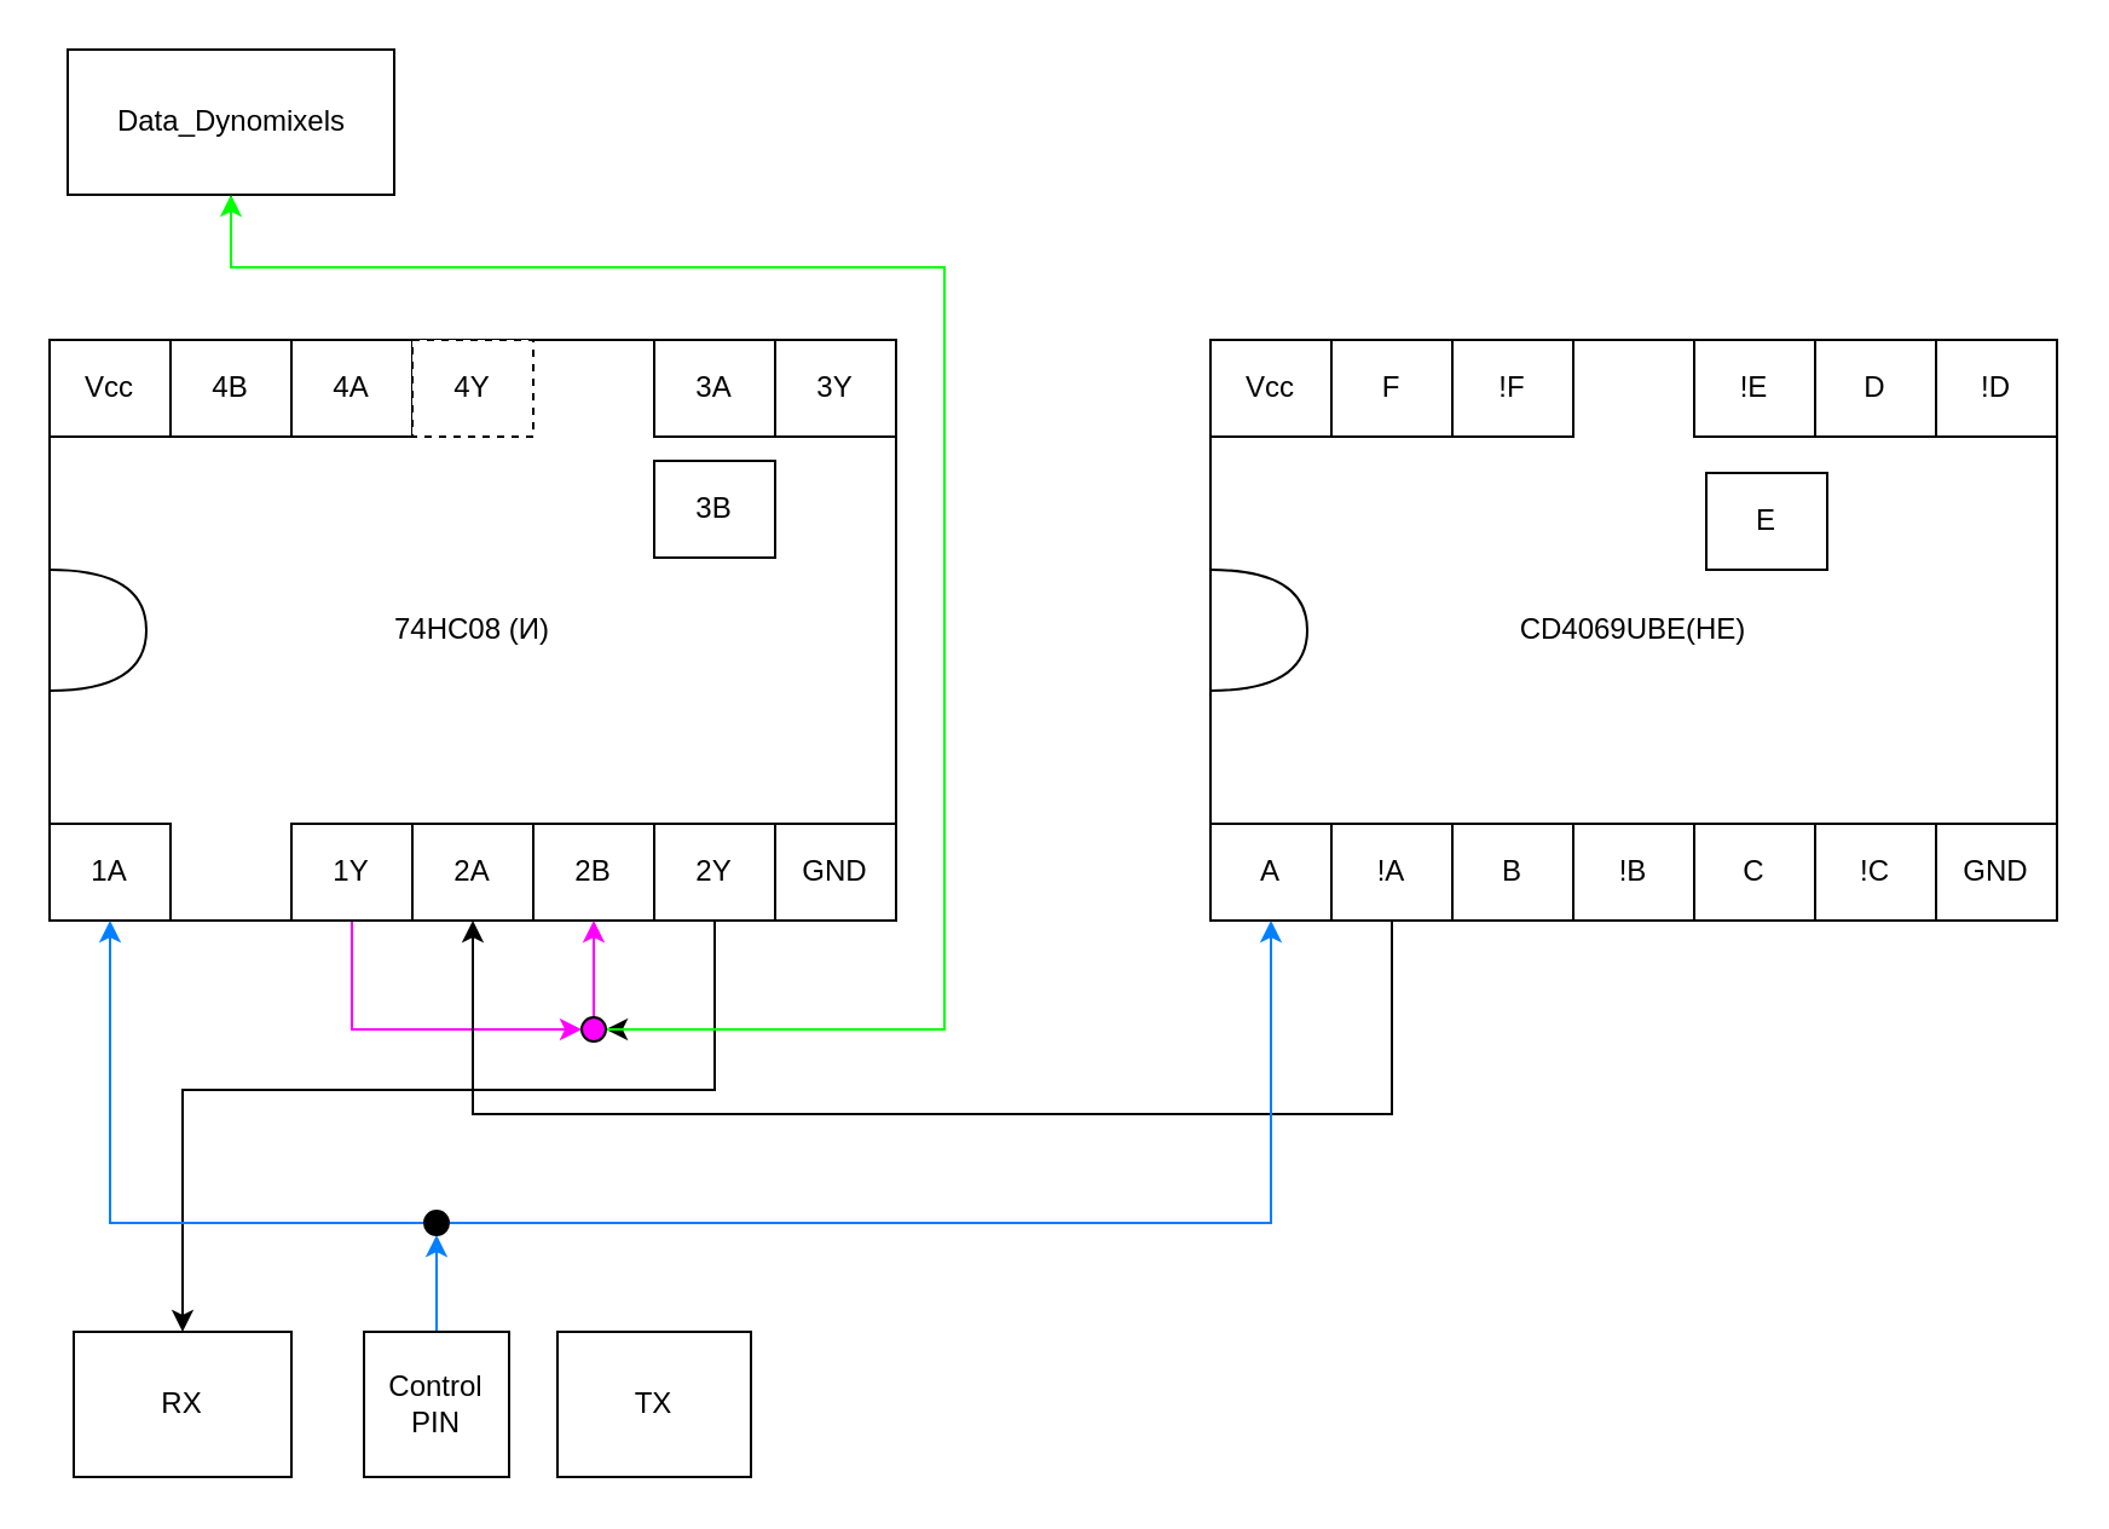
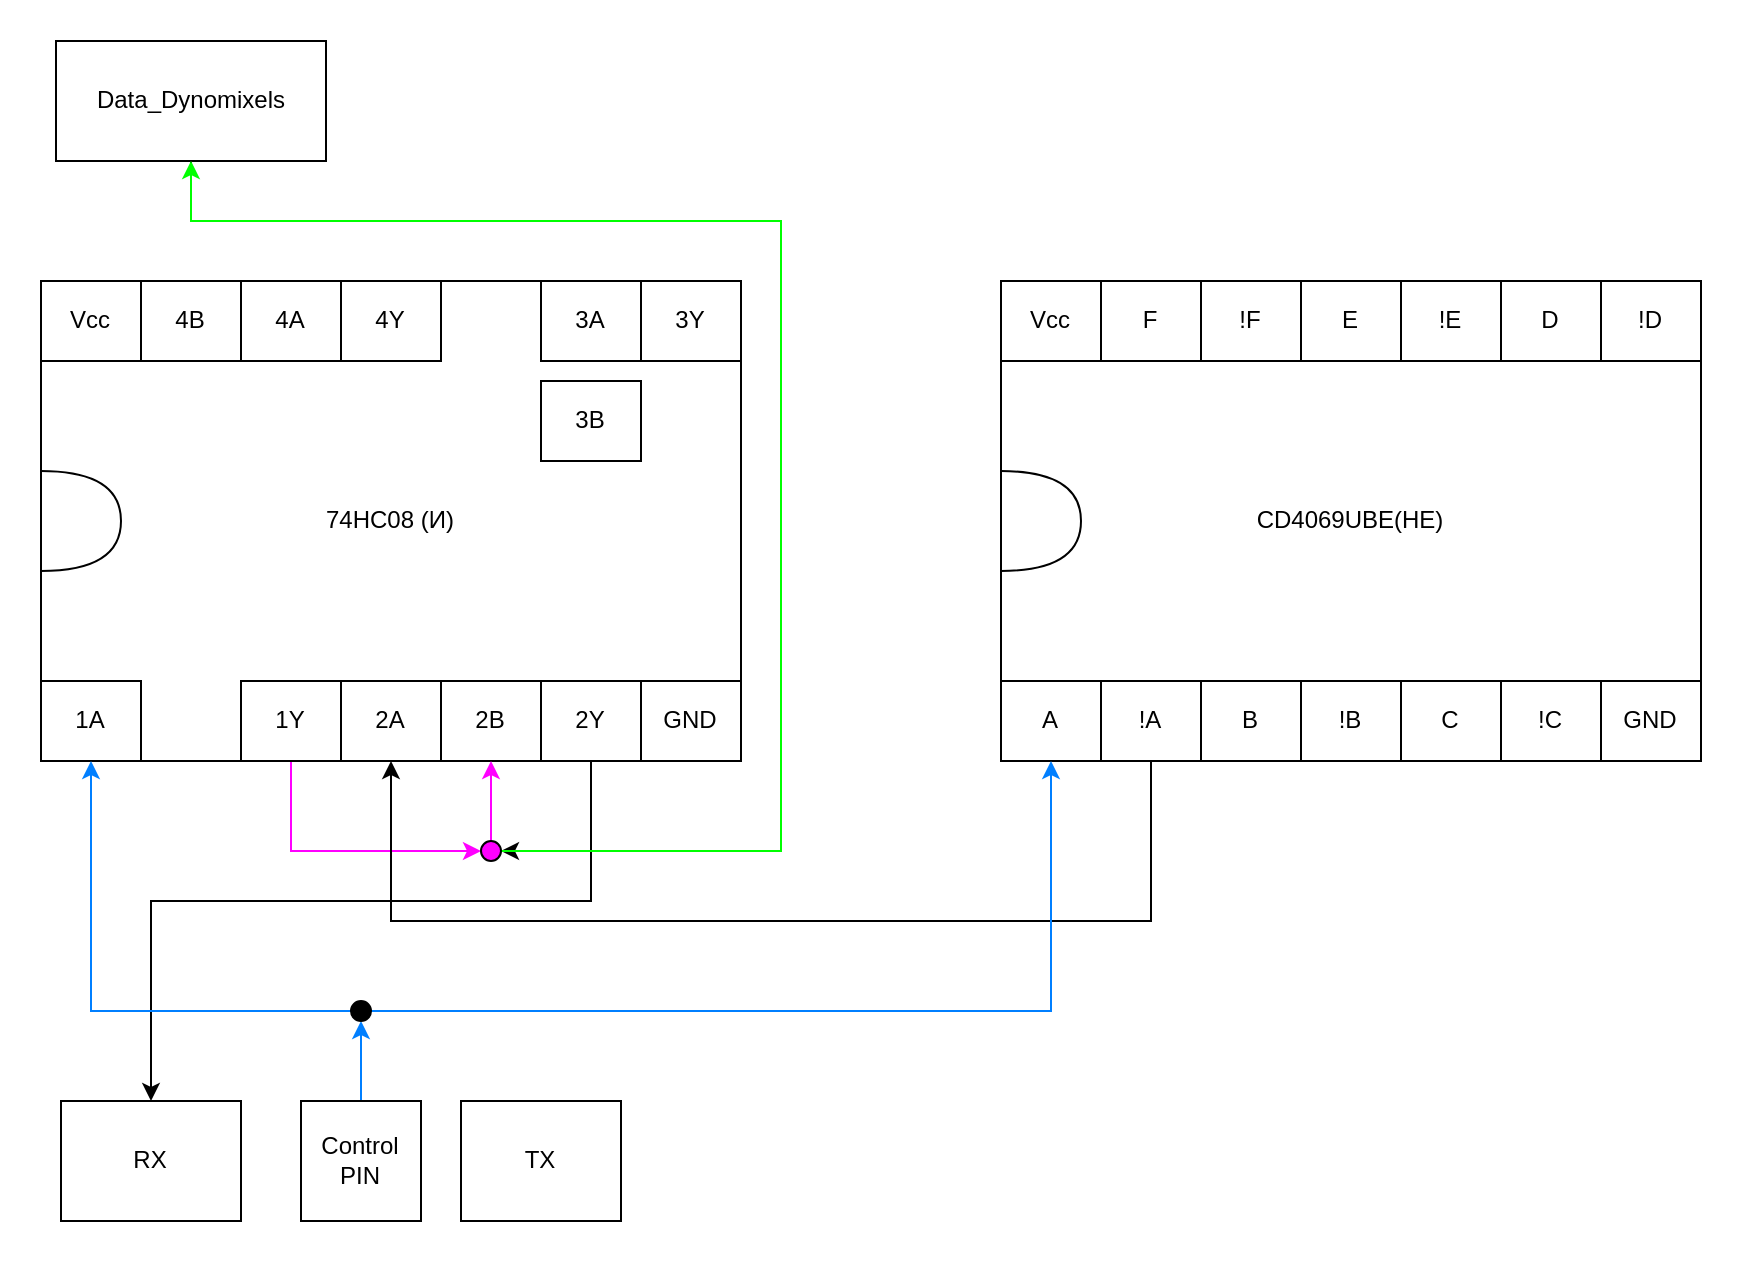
  <mxCell id="0" />
  <mxCell id="1" parent="0" />
  <mxCell id="2" value="74HC08 (И)" style="rounded=0;whiteSpace=wrap;html=1;" parent="1" vertex="1"><mxGeometry x="20" y="140" width="350" height="240" as="geometry" /></mxCell>
  <mxCell id="3" value="" style="shape=requiredInterface;html=1;verticalLabelPosition=bottom;sketch=0;" parent="1" vertex="1"><mxGeometry x="20" y="235" width="40" height="50" as="geometry" /></mxCell>
  <mxCell id="4" style="edgeStyle=orthogonalEdgeStyle;rounded=0;orthogonalLoop=1;jettySize=auto;html=1;entryX=0;entryY=0.5;entryDx=0;entryDy=0;strokeColor=#FF00FF;" edge="1" parent="1" source="5" target="47"><mxGeometry relative="1" as="geometry"><Array as="points"><mxPoint x="145" y="425" /></Array></mxGeometry></mxCell>
  <mxCell id="5" value="1Y" style="rounded=0;whiteSpace=wrap;html=1;" parent="1" vertex="1"><mxGeometry x="120" y="340" width="50" height="40" as="geometry" /></mxCell>
  <mxCell id="6" value="2A" style="rounded=0;whiteSpace=wrap;html=1;" parent="1" vertex="1"><mxGeometry x="170" y="340" width="50" height="40" as="geometry" /></mxCell>
  <mxCell id="7" value="2B" style="rounded=0;whiteSpace=wrap;html=1;" parent="1" vertex="1"><mxGeometry x="220" y="340" width="50" height="40" as="geometry" /></mxCell>
  <mxCell id="8" value="GND" style="rounded=0;whiteSpace=wrap;html=1;" parent="1" vertex="1"><mxGeometry x="320" y="340" width="50" height="40" as="geometry" /></mxCell>
  <mxCell id="9" style="edgeStyle=orthogonalEdgeStyle;rounded=0;orthogonalLoop=1;jettySize=auto;html=1;entryX=0.5;entryY=0;entryDx=0;entryDy=0;" edge="1" parent="1" source="10" target="19"><mxGeometry relative="1" as="geometry"><Array as="points"><mxPoint x="295" y="450" /><mxPoint x="75" y="450" /></Array></mxGeometry></mxCell>
  <mxCell id="10" value="2Y" style="rounded=0;whiteSpace=wrap;html=1;" parent="1" vertex="1"><mxGeometry x="270" y="340" width="50" height="40" as="geometry" /></mxCell>
  <mxCell id="11" value="4B" style="rounded=0;whiteSpace=wrap;html=1;" parent="1" vertex="1"><mxGeometry x="70" y="140" width="50" height="40" as="geometry" /></mxCell>
  <mxCell id="12" value="4A" style="rounded=0;whiteSpace=wrap;html=1;" parent="1" vertex="1"><mxGeometry x="120" y="140" width="50" height="40" as="geometry" /></mxCell>
- <mxCell id="13" value="4Y" style="rounded=0;whiteSpace=wrap;html=1;dashed=1;" parent="1" vertex="1"><mxGeometry x="170" y="140" width="50" height="40" as="geometry" /></mxCell>
+ <mxCell id="13" value="4Y" style="rounded=0;whiteSpace=wrap;html=1;" parent="1" vertex="1"><mxGeometry x="170" y="140" width="50" height="40" as="geometry" /></mxCell>
  <mxCell id="14" value="3B" style="rounded=0;whiteSpace=wrap;html=1;" parent="1" vertex="1"><mxGeometry x="270" y="190" width="50" height="40" as="geometry" /></mxCell>
  <mxCell id="15" value="3Y" style="rounded=0;whiteSpace=wrap;html=1;" parent="1" vertex="1"><mxGeometry x="320" y="140" width="50" height="40" as="geometry" /></mxCell>
  <mxCell id="16" value="3A" style="rounded=0;whiteSpace=wrap;html=1;" parent="1" vertex="1"><mxGeometry x="270" y="140" width="50" height="40" as="geometry" /></mxCell>
  <mxCell id="17" value="Vcc" style="rounded=0;whiteSpace=wrap;html=1;" parent="1" vertex="1"><mxGeometry x="20" y="140" width="50" height="40" as="geometry" /></mxCell>
  <mxCell id="18" value="1A" style="rounded=0;whiteSpace=wrap;html=1;" parent="1" vertex="1"><mxGeometry x="20" y="340" width="50" height="40" as="geometry" /></mxCell>
  <mxCell id="19" value="RX" style="rounded=0;whiteSpace=wrap;html=1;" parent="1" vertex="1"><mxGeometry x="30" y="550" width="90" height="60" as="geometry" /></mxCell>
  <mxCell id="20" value="TX" style="rounded=0;whiteSpace=wrap;html=1;" parent="1" vertex="1"><mxGeometry x="230" y="550" width="80" height="60" as="geometry" /></mxCell>
  <mxCell id="21" style="edgeStyle=orthogonalEdgeStyle;rounded=0;orthogonalLoop=1;jettySize=auto;html=1;entryX=0.5;entryY=1;entryDx=0;entryDy=0;strokeColor=#007FFF;" edge="1" parent="1" source="22" target="44"><mxGeometry relative="1" as="geometry" /></mxCell>
  <mxCell id="22" value="Control PIN" style="rounded=0;whiteSpace=wrap;html=1;" parent="1" vertex="1"><mxGeometry x="150" y="550" width="60" height="60" as="geometry" /></mxCell>
  <mxCell id="23" style="edgeStyle=orthogonalEdgeStyle;rounded=0;orthogonalLoop=1;jettySize=auto;html=1;entryX=1;entryY=0.5;entryDx=0;entryDy=0;" edge="1" parent="1" source="24" target="47"><mxGeometry relative="1" as="geometry"><Array as="points"><mxPoint x="95" y="110" /><mxPoint x="390" y="110" /><mxPoint x="390" y="425" /></Array></mxGeometry></mxCell>
  <mxCell id="24" value="Data_Dynomixels" style="rounded=0;whiteSpace=wrap;html=1;" parent="1" vertex="1"><mxGeometry x="27.5" y="20" width="135" height="60" as="geometry" /></mxCell>
  <mxCell id="25" value="CD4069UBE(НЕ)" style="rounded=0;whiteSpace=wrap;html=1;" parent="1" vertex="1"><mxGeometry x="500" y="140" width="350" height="240" as="geometry" /></mxCell>
  <mxCell id="26" value="" style="shape=requiredInterface;html=1;verticalLabelPosition=bottom;sketch=0;" parent="1" vertex="1"><mxGeometry x="500" y="235" width="40" height="50" as="geometry" /></mxCell>
  <mxCell id="27" style="edgeStyle=orthogonalEdgeStyle;rounded=0;orthogonalLoop=1;jettySize=auto;html=1;entryX=0.5;entryY=1;entryDx=0;entryDy=0;" edge="1" parent="1" source="28" target="6"><mxGeometry relative="1" as="geometry"><Array as="points"><mxPoint x="575" y="460" /><mxPoint x="195" y="460" /></Array></mxGeometry></mxCell>
  <mxCell id="28" value="!A" style="rounded=0;whiteSpace=wrap;html=1;" parent="1" vertex="1"><mxGeometry x="550" y="340" width="50" height="40" as="geometry" /></mxCell>
  <mxCell id="29" value="B" style="rounded=0;whiteSpace=wrap;html=1;" parent="1" vertex="1"><mxGeometry x="600" y="340" width="50" height="40" as="geometry" /></mxCell>
  <mxCell id="30" value="!B" style="rounded=0;whiteSpace=wrap;html=1;" parent="1" vertex="1"><mxGeometry x="650" y="340" width="50" height="40" as="geometry" /></mxCell>
  <mxCell id="31" value="C" style="rounded=0;whiteSpace=wrap;html=1;" parent="1" vertex="1"><mxGeometry x="700" y="340" width="50" height="40" as="geometry" /></mxCell>
  <mxCell id="32" value="GND" style="rounded=0;whiteSpace=wrap;html=1;" parent="1" vertex="1"><mxGeometry x="800" y="340" width="50" height="40" as="geometry" /></mxCell>
  <mxCell id="33" value="!C" style="rounded=0;whiteSpace=wrap;html=1;" parent="1" vertex="1"><mxGeometry x="750" y="340" width="50" height="40" as="geometry" /></mxCell>
  <mxCell id="34" value="F" style="rounded=0;whiteSpace=wrap;html=1;" parent="1" vertex="1"><mxGeometry x="550" y="140" width="50" height="40" as="geometry" /></mxCell>
  <mxCell id="35" value="!F" style="rounded=0;whiteSpace=wrap;html=1;" parent="1" vertex="1"><mxGeometry x="600" y="140" width="50" height="40" as="geometry" /></mxCell>
- <mxCell id="36" value="E" style="rounded=0;whiteSpace=wrap;html=1;" parent="1" vertex="1"><mxGeometry x="705" y="195" width="50" height="40" as="geometry" /></mxCell>
+ <mxCell id="36" value="E" style="rounded=0;whiteSpace=wrap;html=1;" parent="1" vertex="1"><mxGeometry x="650" y="140" width="50" height="40" as="geometry" /></mxCell>
  <mxCell id="37" value="!E" style="rounded=0;whiteSpace=wrap;html=1;" parent="1" vertex="1"><mxGeometry x="700" y="140" width="50" height="40" as="geometry" /></mxCell>
  <mxCell id="38" value="!D" style="rounded=0;whiteSpace=wrap;html=1;" parent="1" vertex="1"><mxGeometry x="800" y="140" width="50" height="40" as="geometry" /></mxCell>
  <mxCell id="39" value="D" style="rounded=0;whiteSpace=wrap;html=1;" parent="1" vertex="1"><mxGeometry x="750" y="140" width="50" height="40" as="geometry" /></mxCell>
  <mxCell id="40" value="Vcc" style="rounded=0;whiteSpace=wrap;html=1;" parent="1" vertex="1"><mxGeometry x="500" y="140" width="50" height="40" as="geometry" /></mxCell>
  <mxCell id="41" value="A" style="rounded=0;whiteSpace=wrap;html=1;" parent="1" vertex="1"><mxGeometry x="500" y="340" width="50" height="40" as="geometry" /></mxCell>
  <mxCell id="42" style="edgeStyle=orthogonalEdgeStyle;rounded=0;orthogonalLoop=1;jettySize=auto;html=1;entryX=0.5;entryY=1;entryDx=0;entryDy=0;strokeColor=#007FFF;" edge="1" parent="1" source="44" target="18"><mxGeometry relative="1" as="geometry" /></mxCell>
  <mxCell id="43" style="edgeStyle=orthogonalEdgeStyle;rounded=0;orthogonalLoop=1;jettySize=auto;html=1;entryX=0.5;entryY=1;entryDx=0;entryDy=0;strokeColor=#007FFF;" edge="1" parent="1" source="44" target="41"><mxGeometry relative="1" as="geometry" /></mxCell>
  <mxCell id="44" value="" style="ellipse;whiteSpace=wrap;html=1;labelBackgroundColor=#000000;labelBorderColor=default;gradientColor=none;fillColor=#000000;" parent="1" vertex="1"><mxGeometry x="175" y="500" width="10" height="10" as="geometry" /></mxCell>
  <mxCell id="45" style="edgeStyle=orthogonalEdgeStyle;rounded=0;orthogonalLoop=1;jettySize=auto;html=1;exitX=0.5;exitY=0;exitDx=0;exitDy=0;entryX=0.5;entryY=1;entryDx=0;entryDy=0;strokeColor=#FF00FF;" edge="1" parent="1" source="47" target="7"><mxGeometry relative="1" as="geometry" /></mxCell>
  <mxCell id="46" style="edgeStyle=orthogonalEdgeStyle;rounded=0;orthogonalLoop=1;jettySize=auto;html=1;entryX=0.5;entryY=1;entryDx=0;entryDy=0;strokeColor=#00FF00;" edge="1" parent="1" source="47" target="24"><mxGeometry relative="1" as="geometry"><Array as="points"><mxPoint x="390" y="425" /><mxPoint x="390" y="110" /><mxPoint x="95" y="110" /></Array></mxGeometry></mxCell>
  <mxCell id="47" value="" style="ellipse;whiteSpace=wrap;html=1;labelBackgroundColor=#000000;labelBorderColor=default;gradientColor=none;fillColor=#FF00FF;" vertex="1" parent="1"><mxGeometry x="240" y="420" width="10" height="10" as="geometry" /></mxCell>
